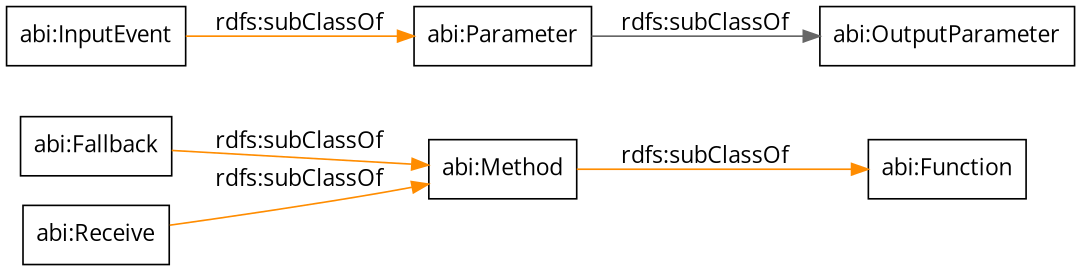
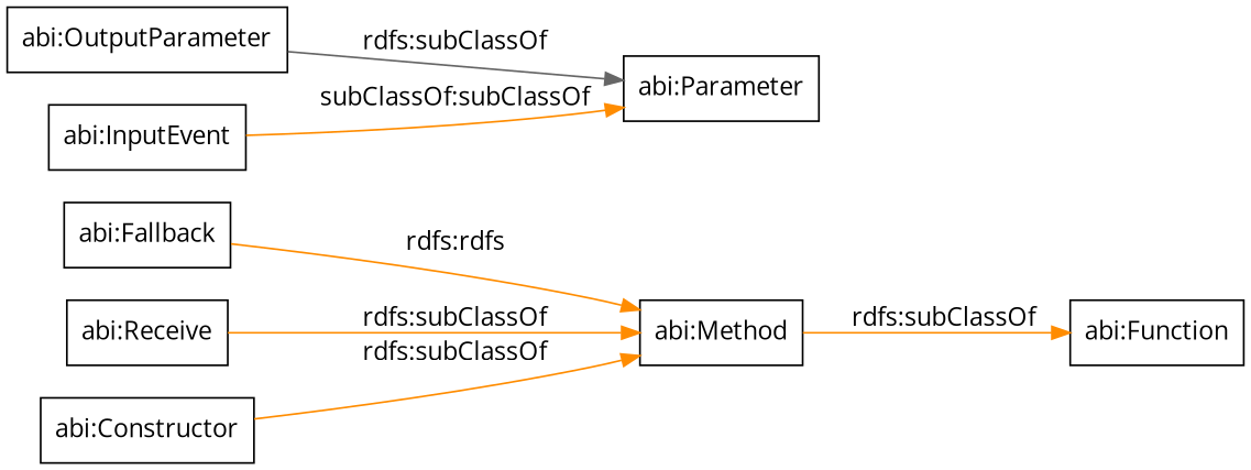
  digraph {
    fontname="Open Sans"
    rankdir=LR
    node [color=black fontname="Open Sans" shape=rectangle]
    edge [color=darkorange fontname="Open Sans"]
    "abi:Method"
    "abi:Function"
    "abi:OutputParameter"
    "abi:Parameter"
    "abi:Fallback"
    "abi:InputEvent"
    "abi:Receive"
+   "abi:Constructor"
    "abi:Method" -> "abi:Function" [label="rdfs:subClassOf"]
-   "abi:Parameter" -> "abi:OutputParameter" [color=gray40 label="rdfs:subClassOf"]
-   "abi:Fallback" -> "abi:Method" [label="rdfs:subClassOf"]
-   "abi:InputEvent" -> "abi:Parameter" [label="rdfs:subClassOf"]
+   "abi:OutputParameter" -> "abi:Parameter" [color=gray40 label="rdfs:subClassOf"]
+   "abi:Fallback" -> "abi:Method" [label="rdfs:rdfs"]
+   "abi:InputEvent" -> "abi:Parameter" [label="subClassOf:subClassOf"]
    "abi:Receive" -> "abi:Method" [label="rdfs:subClassOf"]
+   "abi:Constructor" -> "abi:Method" [label="rdfs:subClassOf"]
  }
